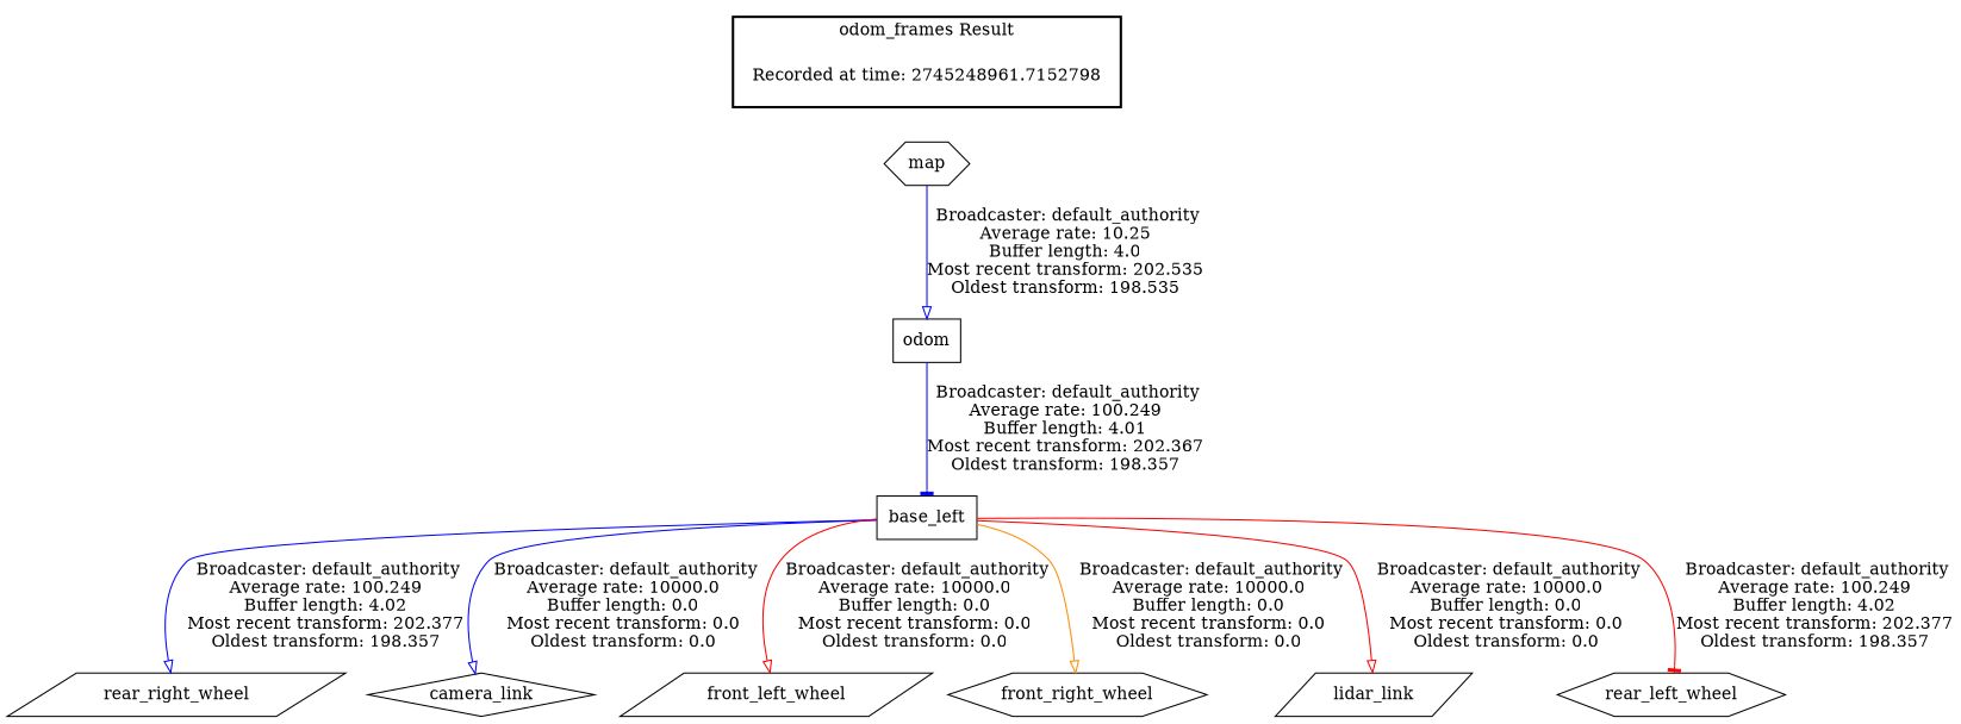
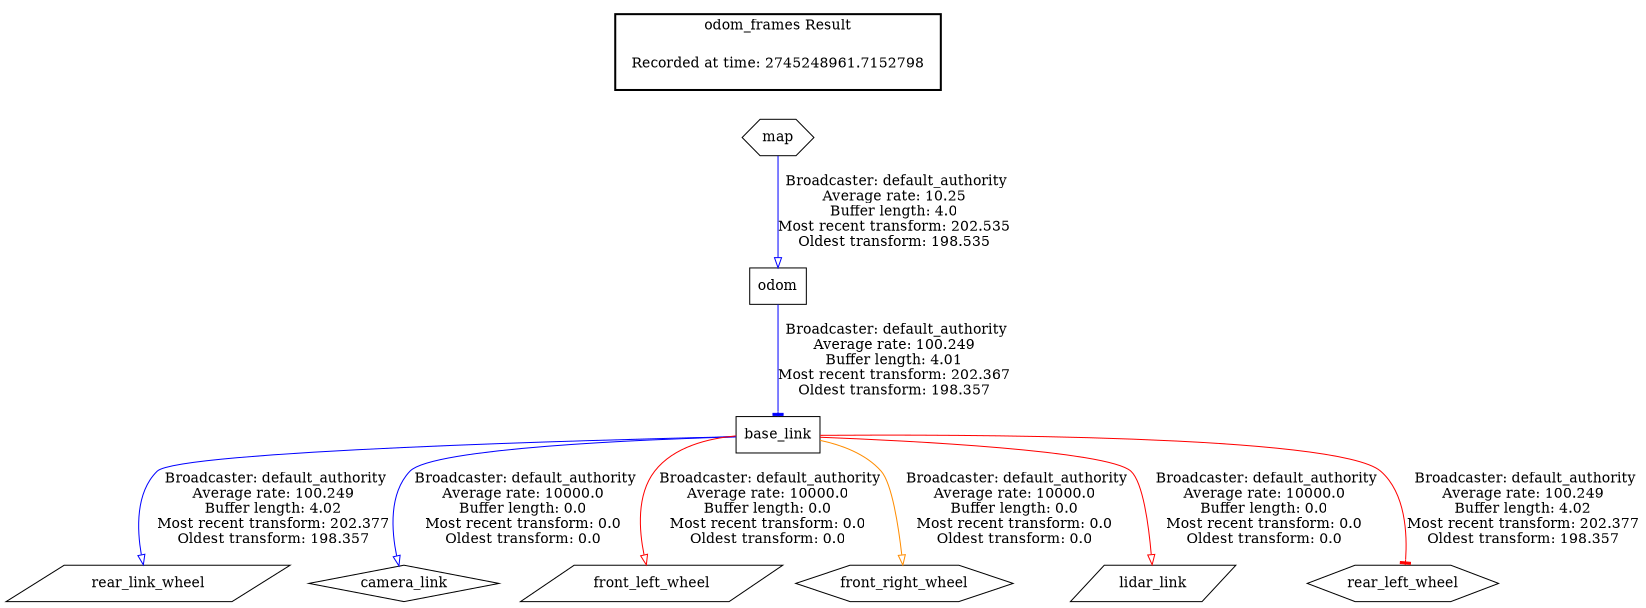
  digraph {
    node [shape=hexagon]
    edge [arrowhead=onormal color=blue]
    n1 [label="Recorded at time: 2745248961.7152798" shape=plaintext]
    map
-   base_link [shape=box label=base_left]
-   rear_right_wheel [shape=parallelogram]
+   base_link [shape=box]
+   rear_right_wheel [shape=parallelogram label=rear_link_wheel]
    camera_link [shape=diamond]
    front_left_wheel [shape=parallelogram]
    front_right_wheel
    lidar_link [shape=parallelogram]
    rear_left_wheel
    odom [shape=box]
    subgraph cluster_1 {
      color=black
      label="odom_frames Result"
      style=bold
      n1
    }
    n1 -> map [style=invis arrowhead="" color=""]
    map -> odom [label=" Broadcaster: default_authority\nAverage rate: 10.25\nBuffer length: 4.0\nMost recent transform: 202.535\nOldest transform: 198.535\n"]
    base_link -> rear_right_wheel [label=" Broadcaster: default_authority\nAverage rate: 100.249\nBuffer length: 4.02\nMost recent transform: 202.377\nOldest transform: 198.357\n"]
    base_link -> camera_link [label=" Broadcaster: default_authority\nAverage rate: 10000.0\nBuffer length: 0.0\nMost recent transform: 0.0\nOldest transform: 0.0\n"]
    base_link -> front_left_wheel [color=red label=" Broadcaster: default_authority\nAverage rate: 10000.0\nBuffer length: 0.0\nMost recent transform: 0.0\nOldest transform: 0.0\n"]
    base_link -> front_right_wheel [color=darkorange label=" Broadcaster: default_authority\nAverage rate: 10000.0\nBuffer length: 0.0\nMost recent transform: 0.0\nOldest transform: 0.0\n"]
    base_link -> lidar_link [color=red label=" Broadcaster: default_authority\nAverage rate: 10000.0\nBuffer length: 0.0\nMost recent transform: 0.0\nOldest transform: 0.0\n"]
    base_link -> rear_left_wheel [arrowhead=tee color=red label=" Broadcaster: default_authority\nAverage rate: 100.249\nBuffer length: 4.02\nMost recent transform: 202.377\nOldest transform: 198.357\n"]
    odom -> base_link [arrowhead=tee label=" Broadcaster: default_authority\nAverage rate: 100.249\nBuffer length: 4.01\nMost recent transform: 202.367\nOldest transform: 198.357\n"]
  }
